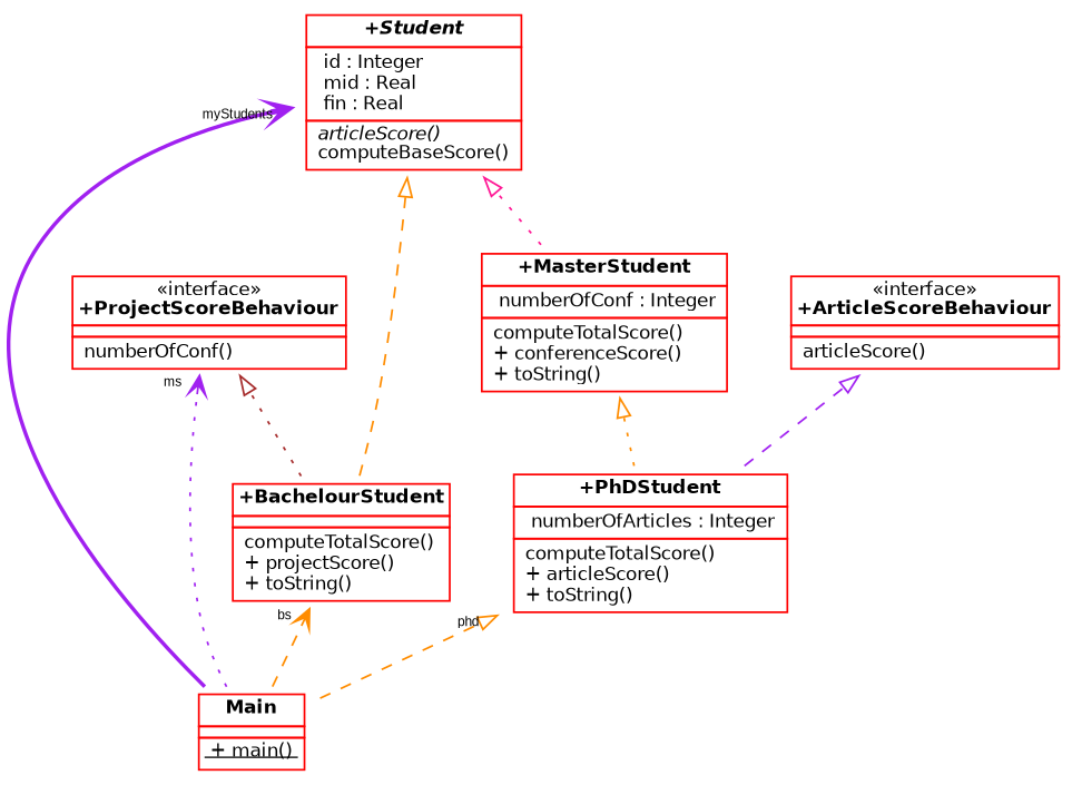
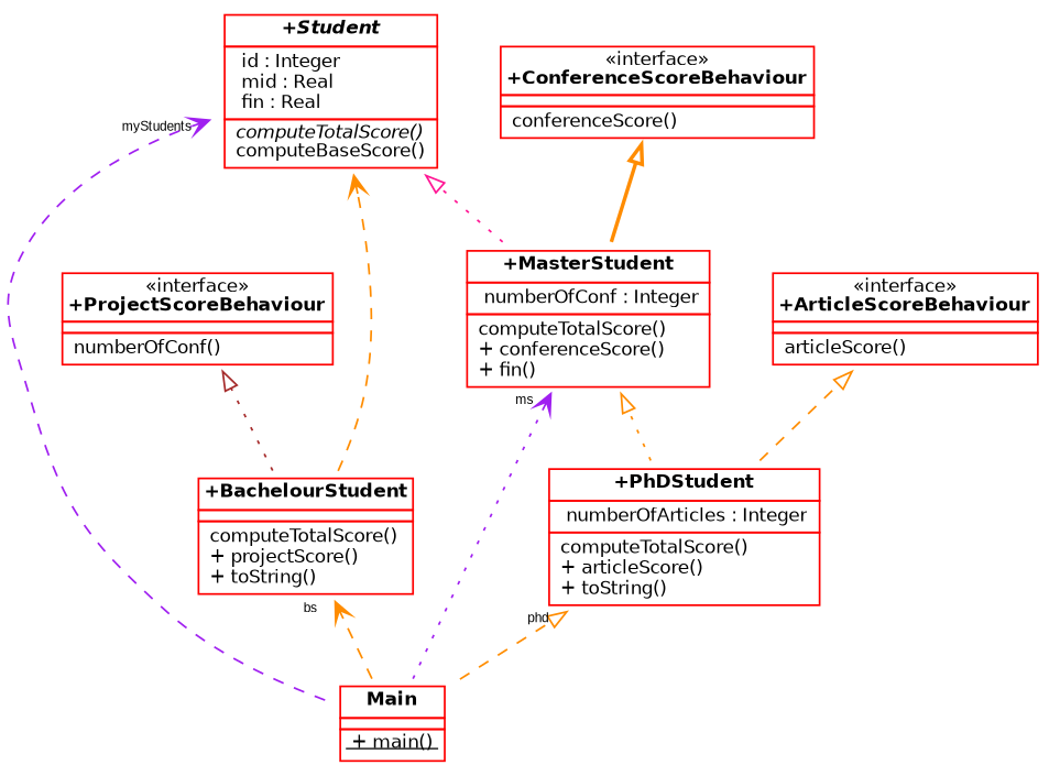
  digraph {
    rankdir=BT
    node [color=red fillcolor=white fontname=Helvetica fontsize=10 shape=none style=filled]
    edge [arrowhead=empty arrowtail=empty color=darkorange fontcolor=black fontname=Helvetica fontsize=10.0 labelfontname=arial labelfontsize=7 style=dotted]
    ArticleScoreBehaviour [label=<                 <table border="0" cellborder="1" cellspacing="0">             <tr><td>&laquo;interface&raquo;<BR/><b>+\N</b></td></tr>             <tr><td align="left"></td></tr>             <tr><td align="left"> articleScore() <br align="left"/></td></tr>         </table>>]
    ProjectScoreBehaviour [label=<                 <table border="0" cellborder="1" cellspacing="0">             <tr><td>&laquo;interface&raquo;<BR/><b>+\N</b></td></tr>             <tr><td align="left"></td></tr>             <tr><td align="left"> numberOfConf() <br align="left"/></td></tr>         </table>>]
-   Student [label=<                 <table border="0" cellborder="1" cellspacing="0">             <tr><td><i><b>+\N</b></i></td></tr>             <tr><td align="left">  id : Integer  <br align="left"/>  mid : Real  <br align="left"/>  fin : Real <br align="left"/></td></tr>             <tr><td align="left"><i> articleScore() </i><br align="left"/> computeBaseScore() <br align="left"/></td></tr>         </table>>]
+   ConferenceScoreBehaviour [label=<                 <table border="0" cellborder="1" cellspacing="0">             <tr><td>&laquo;interface&raquo;<BR/><b>+\N</b></td></tr>             <tr><td align="left"></td></tr>             <tr><td align="left"> conferenceScore() <br align="left"/></td></tr>         </table>>]
+   Student [label=<                 <table border="0" cellborder="1" cellspacing="0">             <tr><td><i><b>+\N</b></i></td></tr>             <tr><td align="left">  id : Integer  <br align="left"/>  mid : Real  <br align="left"/>  fin : Real <br align="left"/></td></tr>             <tr><td align="left"><i> computeTotalScore() </i><br align="left"/> computeBaseScore() <br align="left"/></td></tr>         </table>>]
    BachelourStudent [label=<                 <table border="0" cellborder="1" cellspacing="0">             <tr><td><b>+\N</b></td></tr>             <tr><td align="left"></td></tr>             <tr><td align="left"> computeTotalScore() <br align="left"/> + projectScore() <br align="left"/> + toString() <br align="left"/></td></tr>         </table>>]
-   MasterStudent [label=<                 <table border="0" cellborder="1" cellspacing="0">             <tr><td><b>+\N</b></td></tr>             <tr><td align="left">  numberOfConf : Integer <br align="left"/></td></tr>             <tr><td align="left"> computeTotalScore() <br align="left"/> + conferenceScore() <br align="left"/> + toString() <br align="left"/></td></tr>         </table>>]
+   MasterStudent [label=<                 <table border="0" cellborder="1" cellspacing="0">             <tr><td><b>+\N</b></td></tr>             <tr><td align="left">  numberOfConf : Integer <br align="left"/></td></tr>             <tr><td align="left"> computeTotalScore() <br align="left"/> + conferenceScore() <br align="left"/> + fin() <br align="left"/></td></tr>         </table>>]
    PhDStudent [label=<                 <table border="0" cellborder="1" cellspacing="0">             <tr><td><b>+\N</b></td></tr>             <tr><td align="left">  numberOfArticles : Integer <br align="left"/></td></tr>             <tr><td align="left"> computeTotalScore() <br align="left"/> + articleScore() <br align="left"/> + toString() <br align="left"/></td></tr>         </table>>]
    Main [label=<                 <table border="0" cellborder="1" cellspacing="0">             <tr><td><b>\N</b></td></tr>             <tr><td align="left"></td></tr>             <tr><td align="left"><u> + main() </u><br align="left"/></td></tr>         </table>>]
    BachelourStudent -> ProjectScoreBehaviour [color=brown]
-   BachelourStudent -> Student [style=dashed]
+   BachelourStudent -> Student [arrowhead=vee style=dashed]
+   MasterStudent -> ConferenceScoreBehaviour [style=bold]
    MasterStudent -> Student [color=deeppink]
-   PhDStudent -> ArticleScoreBehaviour [color=purple style=dashed]
+   PhDStudent -> ArticleScoreBehaviour [style=dashed]
    PhDStudent -> MasterStudent
-   Main -> Student [arrowhead=vee color=purple headlabel="myStudents    " style=bold]
+   Main -> Student [arrowhead=vee color=purple headlabel="myStudents    " style=dashed]
    Main -> BachelourStudent [arrowhead=vee headlabel="bs    " style=dashed]
-   Main -> ProjectScoreBehaviour [arrowhead=vee color=purple headlabel="ms    "]
+   Main -> MasterStudent [arrowhead=vee color=purple headlabel="ms    "]
    Main -> PhDStudent [headlabel="phd    " style=dashed]
  }
